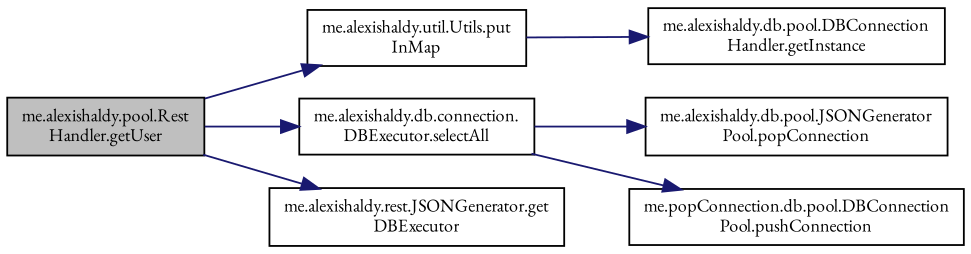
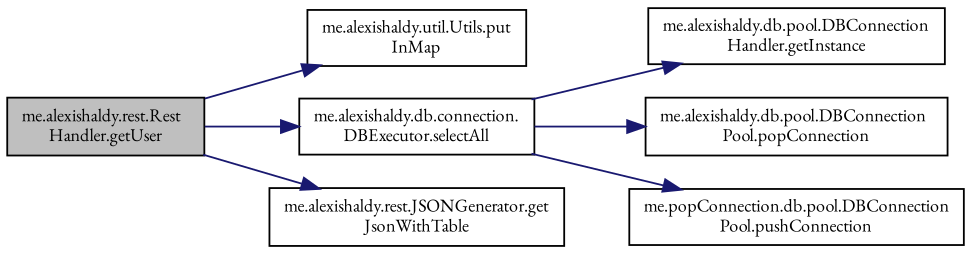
  digraph {
    fontname="EB Garamond"
    rankdir=LR
    node [color=black fillcolor=white fontname="EB Garamond" fontsize=10 shape=record style=filled]
    edge [color=midnightblue fontname="EB Garamond" fontsize=10 labelfontname=Helvetica labelfontsize=10 style=solid]
-   n1 [fillcolor=grey75 fontcolor=black height=0.2 label="me.alexishaldy.pool.Rest\lHandler.getUser" width=0.4]
+   n1 [fillcolor=grey75 fontcolor=black height=0.2 label="me.alexishaldy.rest.Rest\lHandler.getUser" width=0.4]
    n2 [height=0.2 label="me.alexishaldy.db.connection.\lDBExecutor.selectAll" width=0.4]
    n3 [height=0.2 label="me.alexishaldy.util.Utils.put\lInMap" width=0.4]
-   n4 [height=0.2 label="me.alexishaldy.rest.JSONGenerator.get\lDBExecutor" width=0.4]
+   n4 [height=0.2 label="me.alexishaldy.rest.JSONGenerator.get\lJsonWithTable" width=0.4]
    n5 [height=0.2 label="me.alexishaldy.db.pool.DBConnection\lHandler.getInstance" width=0.4]
-   n6 [height=0.2 label="me.alexishaldy.db.pool.JSONGenerator\lPool.popConnection" width=0.4]
+   n6 [height=0.2 label="me.alexishaldy.db.pool.DBConnection\lPool.popConnection" width=0.4]
    n7 [height=0.2 label="me.popConnection.db.pool.DBConnection\lPool.pushConnection" width=0.4]
    n1 -> n2
    n1 -> n3
    n1 -> n4
-   n3 -> n5
+   n2 -> n5
    n2 -> n6
    n2 -> n7
  }
